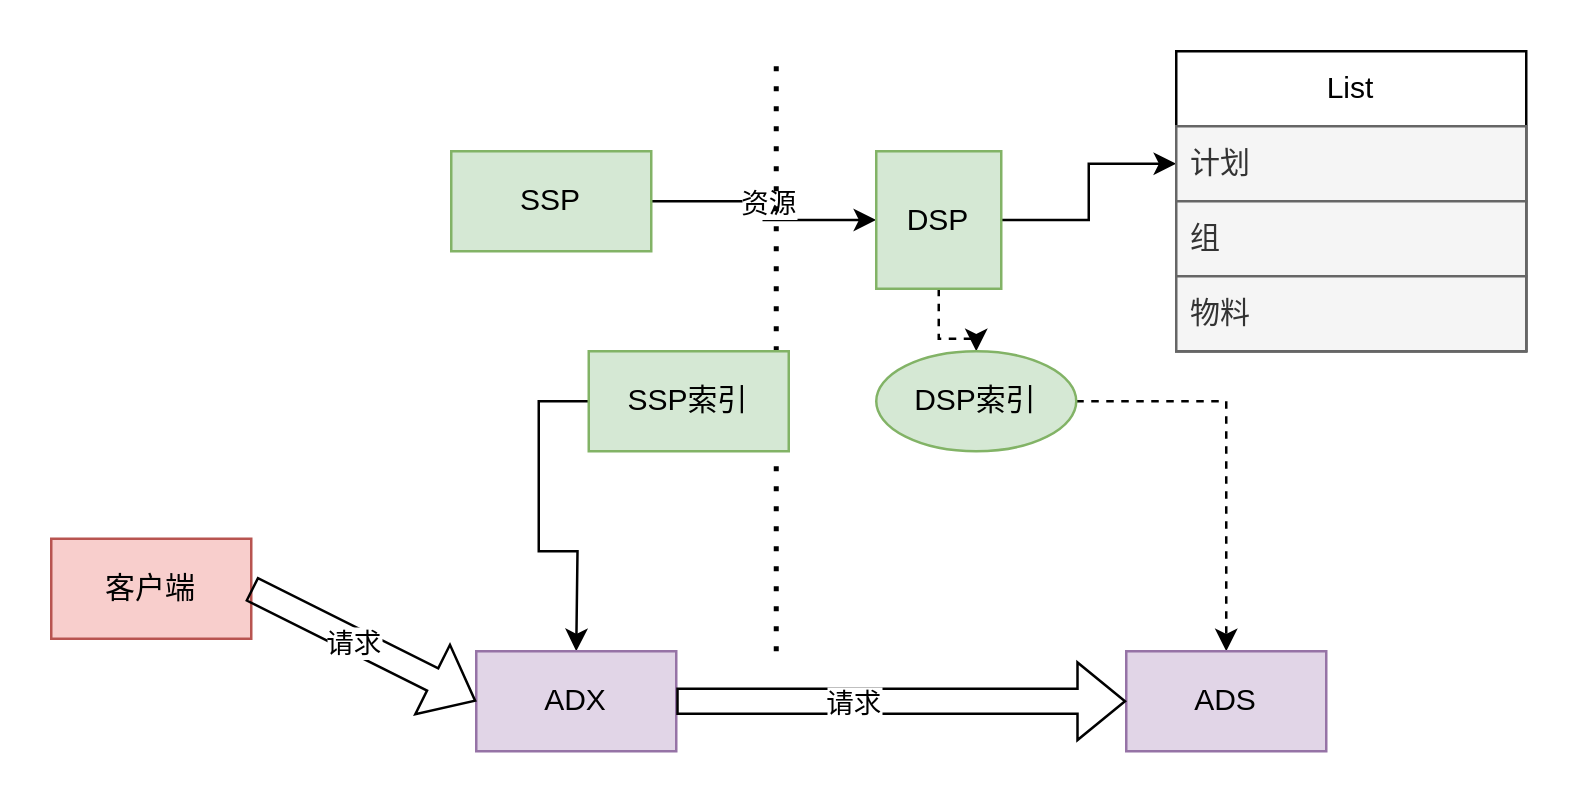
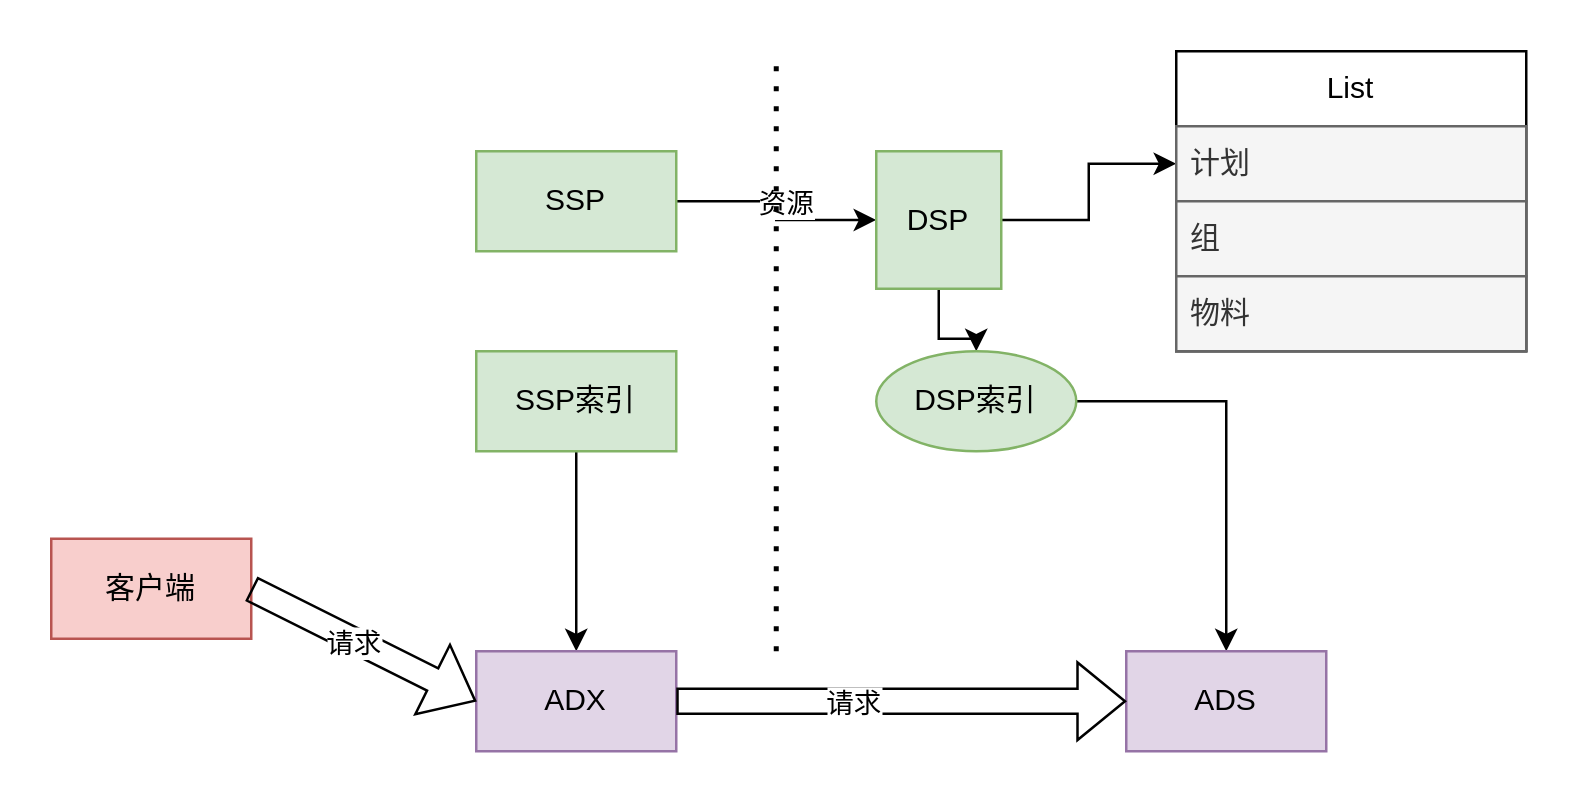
  <mxCell id="0" />
  <mxCell id="1" parent="0" />
  <mxCell id="2" style="edgeStyle=orthogonalEdgeStyle;rounded=0;orthogonalLoop=1;jettySize=auto;html=1;entryX=0;entryY=0.5;entryDx=0;entryDy=0;" edge="1" parent="1" source="4" target="7"><mxGeometry relative="1" as="geometry" /></mxCell>
  <mxCell id="3" value="资源" style="edgeLabel;html=1;align=center;verticalAlign=middle;resizable=0;points=[];" vertex="1" connectable="0" parent="2"><mxGeometry x="-0.325" relative="1" as="geometry"><mxPoint x="13" as="offset" /></mxGeometry></mxCell>
- <mxCell id="4" value="SSP" style="rounded=0;whiteSpace=wrap;html=1;fillColor=#d5e8d4;strokeColor=#82b366;" vertex="1" parent="1"><mxGeometry x="180" y="60" width="80" height="40" as="geometry" /></mxCell>
- <mxCell id="5" style="edgeStyle=orthogonalEdgeStyle;rounded=0;orthogonalLoop=1;jettySize=auto;html=1;dashed=1;" edge="1" parent="1" source="7" target="12"><mxGeometry relative="1" as="geometry" /></mxCell>
+ <mxCell id="4" value="SSP" style="rounded=0;whiteSpace=wrap;html=1;fillColor=#d5e8d4;strokeColor=#82b366;" vertex="1" parent="1"><mxGeometry x="190" y="60" width="80" height="40" as="geometry" /></mxCell>
+ <mxCell id="5" style="edgeStyle=orthogonalEdgeStyle;rounded=0;orthogonalLoop=1;jettySize=auto;html=1;" edge="1" parent="1" source="7" target="12"><mxGeometry relative="1" as="geometry" /></mxCell>
  <mxCell id="6" style="edgeStyle=orthogonalEdgeStyle;rounded=0;orthogonalLoop=1;jettySize=auto;html=1;entryX=0;entryY=0.5;entryDx=0;entryDy=0;" edge="1" parent="1" source="7" target="21"><mxGeometry relative="1" as="geometry" /></mxCell>
  <mxCell id="7" value="DSP" style="rounded=0;whiteSpace=wrap;html=1;fillColor=#d5e8d4;strokeColor=#82b366;" vertex="1" parent="1"><mxGeometry x="350" y="60" width="50" height="55" as="geometry" /></mxCell>
  <mxCell id="8" value="" style="endArrow=none;dashed=1;html=1;dashPattern=1 3;strokeWidth=2;rounded=0;" edge="1" parent="1"><mxGeometry width="50" height="50" relative="1" as="geometry"><mxPoint x="310" y="260" as="sourcePoint" /><mxPoint x="310" y="20" as="targetPoint" /></mxGeometry></mxCell>
  <mxCell id="9" style="edgeStyle=orthogonalEdgeStyle;rounded=0;orthogonalLoop=1;jettySize=auto;html=1;" edge="1" parent="1" source="10"><mxGeometry relative="1" as="geometry"><mxPoint x="230" y="260" as="targetPoint" /></mxGeometry></mxCell>
- <mxCell id="10" value="SSP索引" style="rounded=0;whiteSpace=wrap;html=1;fillColor=#d5e8d4;strokeColor=#82b366;" vertex="1" parent="1"><mxGeometry x="235" y="140" width="80" height="40" as="geometry" /></mxCell>
- <mxCell id="11" style="edgeStyle=orthogonalEdgeStyle;rounded=0;orthogonalLoop=1;jettySize=auto;html=1;dashed=1;" edge="1" parent="1" source="12" target="14"><mxGeometry relative="1" as="geometry" /></mxCell>
+ <mxCell id="10" value="SSP索引" style="rounded=0;whiteSpace=wrap;html=1;fillColor=#d5e8d4;strokeColor=#82b366;" vertex="1" parent="1"><mxGeometry x="190" y="140" width="80" height="40" as="geometry" /></mxCell>
+ <mxCell id="11" style="edgeStyle=orthogonalEdgeStyle;rounded=0;orthogonalLoop=1;jettySize=auto;html=1;" edge="1" parent="1" source="12" target="14"><mxGeometry relative="1" as="geometry" /></mxCell>
  <mxCell id="12" value="DSP索引" style="ellipse;whiteSpace=wrap;html=1;fillColor=#d5e8d4;strokeColor=#82b366;" vertex="1" parent="1"><mxGeometry x="350" y="140" width="80" height="40" as="geometry" /></mxCell>
  <mxCell id="13" value="ADX" style="rounded=0;whiteSpace=wrap;html=1;fillColor=#e1d5e7;strokeColor=#9673a6;" vertex="1" parent="1"><mxGeometry x="190" y="260" width="80" height="40" as="geometry" /></mxCell>
  <mxCell id="14" value="ADS" style="rounded=0;whiteSpace=wrap;html=1;fillColor=#e1d5e7;strokeColor=#9673a6;" vertex="1" parent="1"><mxGeometry x="450" y="260" width="80" height="40" as="geometry" /></mxCell>
  <mxCell id="15" value="客户端" style="rounded=0;whiteSpace=wrap;html=1;fillColor=#f8cecc;strokeColor=#b85450;" vertex="1" parent="1"><mxGeometry x="20" y="215" width="80" height="40" as="geometry" /></mxCell>
  <mxCell id="16" value="" style="shape=flexArrow;endArrow=classic;html=1;rounded=0;entryX=0;entryY=0.5;entryDx=0;entryDy=0;" edge="1" parent="1" target="14"><mxGeometry width="50" height="50" relative="1" as="geometry"><mxPoint x="270" y="280" as="sourcePoint" /><mxPoint x="320" y="230" as="targetPoint" /></mxGeometry></mxCell>
  <mxCell id="17" value="请求" style="edgeLabel;html=1;align=center;verticalAlign=middle;resizable=0;points=[];" vertex="1" connectable="0" parent="16"><mxGeometry x="-0.225" relative="1" as="geometry"><mxPoint as="offset" /></mxGeometry></mxCell>
  <mxCell id="18" value="" style="shape=flexArrow;endArrow=classic;html=1;rounded=0;exitX=1;exitY=0.5;exitDx=0;exitDy=0;entryX=0;entryY=0.5;entryDx=0;entryDy=0;" edge="1" parent="1" source="15" target="13"><mxGeometry width="50" height="50" relative="1" as="geometry"><mxPoint x="190" y="270" as="sourcePoint" /><mxPoint x="240" y="220" as="targetPoint" /></mxGeometry></mxCell>
  <mxCell id="19" value="请求" style="edgeLabel;html=1;align=center;verticalAlign=middle;resizable=0;points=[];" vertex="1" connectable="0" parent="18"><mxGeometry x="-0.086" y="-1" relative="1" as="geometry"><mxPoint as="offset" /></mxGeometry></mxCell>
  <mxCell id="20" value="List" style="swimlane;fontStyle=0;childLayout=stackLayout;horizontal=1;startSize=30;horizontalStack=0;resizeParent=1;resizeParentMax=0;resizeLast=0;collapsible=1;marginBottom=0;whiteSpace=wrap;html=1;" vertex="1" parent="1"><mxGeometry x="470" y="20" width="140" height="120" as="geometry"><mxRectangle x="480" y="200" width="60" height="30" as="alternateBounds" /></mxGeometry></mxCell>
  <mxCell id="21" value="计划" style="text;strokeColor=#666666;fillColor=#f5f5f5;align=left;verticalAlign=middle;spacingLeft=4;spacingRight=4;overflow=hidden;points=[[0,0.5],[1,0.5]];portConstraint=eastwest;rotatable=0;whiteSpace=wrap;html=1;fontColor=#333333;" vertex="1" parent="20"><mxGeometry y="30" width="140" height="30" as="geometry" /></mxCell>
  <mxCell id="22" value="组" style="text;strokeColor=#666666;fillColor=#f5f5f5;align=left;verticalAlign=middle;spacingLeft=4;spacingRight=4;overflow=hidden;points=[[0,0.5],[1,0.5]];portConstraint=eastwest;rotatable=0;whiteSpace=wrap;html=1;fontColor=#333333;" vertex="1" parent="20"><mxGeometry y="60" width="140" height="30" as="geometry" /></mxCell>
  <mxCell id="23" value="物料" style="text;strokeColor=#666666;fillColor=#f5f5f5;align=left;verticalAlign=middle;spacingLeft=4;spacingRight=4;overflow=hidden;points=[[0,0.5],[1,0.5]];portConstraint=eastwest;rotatable=0;whiteSpace=wrap;html=1;fontColor=#333333;" vertex="1" parent="20"><mxGeometry y="90" width="140" height="30" as="geometry" /></mxCell>
